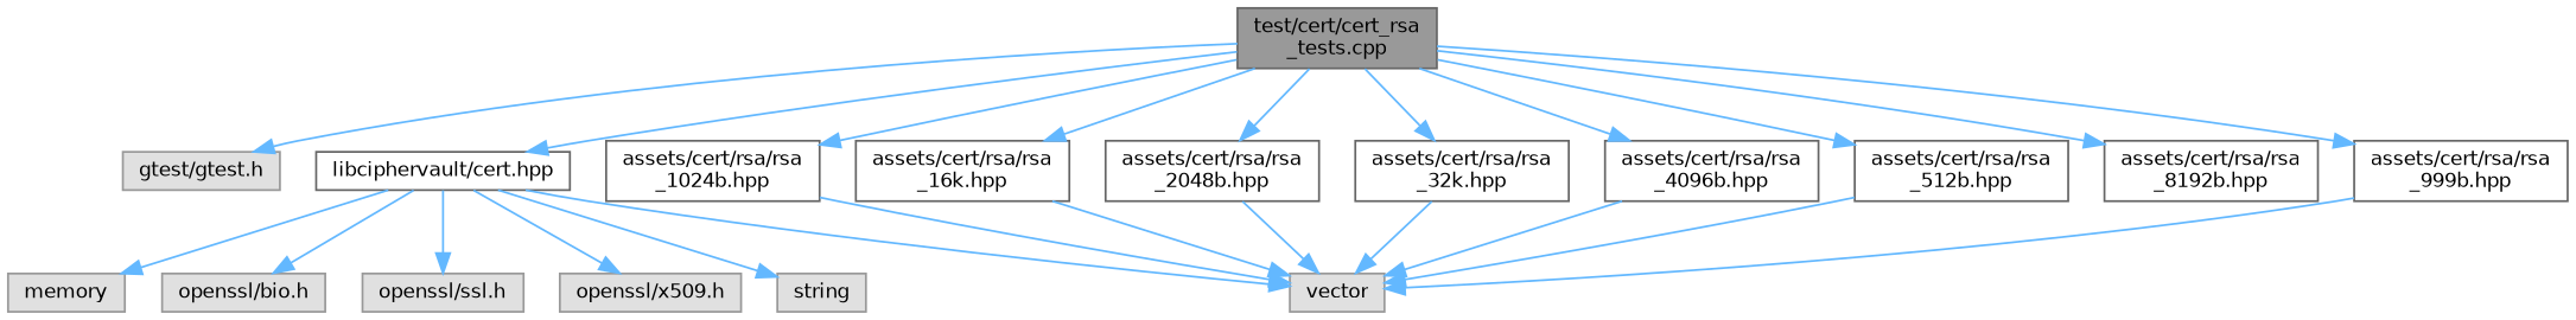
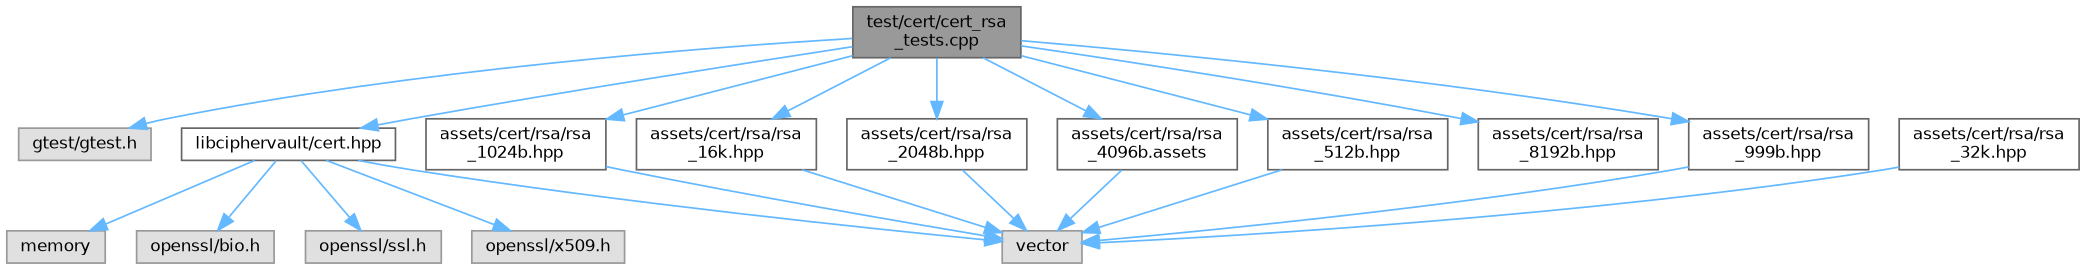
  digraph {
    node [color=grey40 fillcolor=white fontname=Helvetica fontsize=10 shape=box style=filled]
    edge [color=steelblue1 fontname=Helvetica fontsize=10 labelfontname=Helvetica labelfontsize=10 style=solid]
    n1 [color=gray40 fillcolor=grey60 fontcolor=black height=0.2 label="test/cert/cert_rsa\l_tests.cpp" width=0.4]
    n2 [color=grey60 fillcolor="#E0E0E0" height=0.2 label="gtest/gtest.h" width=0.4]
    n3 [height=0.2 label="libciphervault/cert.hpp" width=0.4]
    n4 [height=0.2 label="assets/cert/rsa/rsa\l_1024b.hpp" width=0.4]
    n5 [height=0.2 label="assets/cert/rsa/rsa\l_16k.hpp" width=0.4]
    n6 [height=0.2 label="assets/cert/rsa/rsa\l_2048b.hpp" width=0.4]
    n7 [height=0.2 label="assets/cert/rsa/rsa\l_32k.hpp" width=0.4]
-   n8 [height=0.2 label="assets/cert/rsa/rsa\l_4096b.hpp" width=0.4]
+   n8 [height=0.2 label="assets/cert/rsa/rsa\l_4096b.assets" width=0.4]
    n9 [height=0.2 label="assets/cert/rsa/rsa\l_512b.hpp" width=0.4]
    n10 [height=0.2 label="assets/cert/rsa/rsa\l_8192b.hpp" width=0.4]
    n11 [height=0.2 label="assets/cert/rsa/rsa\l_999b.hpp" width=0.4]
    n12 [color=grey60 fillcolor="#E0E0E0" height=0.2 label=memory width=0.4]
    n13 [color=grey60 fillcolor="#E0E0E0" height=0.2 label="openssl/bio.h" width=0.4]
    n14 [color=grey60 fillcolor="#E0E0E0" height=0.2 label="openssl/ssl.h" width=0.4]
    n15 [color=grey60 fillcolor="#E0E0E0" height=0.2 label="openssl/x509.h" width=0.4]
-   n16 [color=grey60 fillcolor="#E0E0E0" height=0.2 label=string width=0.4]
    n17 [color=grey60 fillcolor="#E0E0E0" height=0.2 label=vector width=0.4]
    n1 -> n2
    n1 -> n3
    n1 -> n4
    n1 -> n5
    n1 -> n6
-   n1 -> n7
    n1 -> n8
    n1 -> n9
    n1 -> n10
    n1 -> n11
    n3 -> n12
    n3 -> n13
    n3 -> n14
    n3 -> n15
-   n3 -> n16
    n3 -> n17
    n4 -> n17
    n5 -> n17
    n6 -> n17
    n7 -> n17
    n8 -> n17
    n9 -> n17
    n11 -> n17
  }
